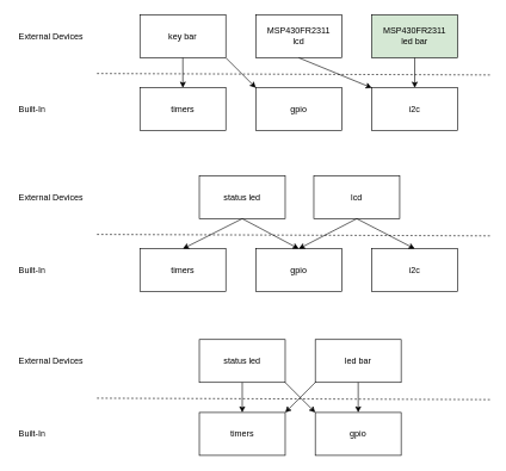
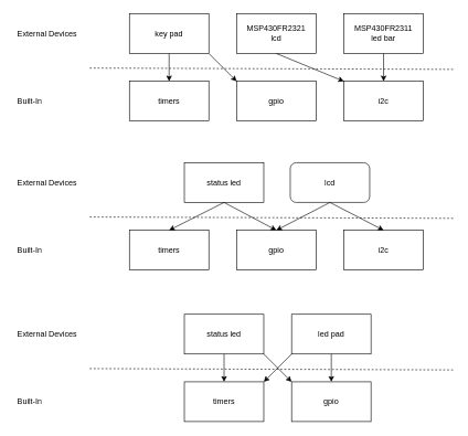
  <mxCell id="0" />
  <mxCell id="1" parent="0" />
- <mxCell id="2" value="MSP430FR2311&lt;div&gt;lcd&lt;/div&gt;" style="rounded=0;whiteSpace=wrap;html=1;" parent="1" vertex="1"><mxGeometry x="357" y="20" width="120" height="60" as="geometry" /></mxCell>
- <mxCell id="3" value="MSP430FR2311&lt;div&gt;led bar&lt;/div&gt;" style="rounded=0;whiteSpace=wrap;html=1;fillColor=#d5e8d4;" parent="1" vertex="1"><mxGeometry x="519" y="20" width="120" height="60" as="geometry" /></mxCell>
+ <mxCell id="2" value="MSP430FR2321&lt;div&gt;lcd&lt;/div&gt;" style="rounded=0;whiteSpace=wrap;html=1;" parent="1" vertex="1"><mxGeometry x="357" y="20" width="120" height="60" as="geometry" /></mxCell>
+ <mxCell id="3" value="MSP430FR2311&lt;div&gt;led bar&lt;/div&gt;" style="rounded=0;whiteSpace=wrap;html=1;" parent="1" vertex="1"><mxGeometry x="519" y="20" width="120" height="60" as="geometry" /></mxCell>
  <mxCell id="4" value="timers" style="rounded=0;whiteSpace=wrap;html=1;" parent="1" vertex="1"><mxGeometry x="195" y="122" width="120" height="60" as="geometry" /></mxCell>
  <mxCell id="5" value="gpio" style="rounded=0;whiteSpace=wrap;html=1;" parent="1" vertex="1"><mxGeometry x="357" y="122" width="120" height="60" as="geometry" /></mxCell>
  <mxCell id="6" value="" style="endArrow=none;dashed=1;html=1;rounded=0;" parent="1" edge="1"><mxGeometry width="50" height="50" relative="1" as="geometry"><mxPoint x="135" y="102" as="sourcePoint" /><mxPoint x="685" y="104" as="targetPoint" /></mxGeometry></mxCell>
  <mxCell id="7" value="External Devices" style="text;strokeColor=none;fillColor=none;align=left;verticalAlign=middle;spacingLeft=4;spacingRight=4;overflow=hidden;points=[[0,0.5],[1,0.5]];portConstraint=eastwest;rotatable=0;whiteSpace=wrap;html=1;" parent="1" vertex="1"><mxGeometry x="20" y="35" width="107" height="30" as="geometry" /></mxCell>
  <mxCell id="8" value="Built-In" style="text;strokeColor=none;fillColor=none;align=left;verticalAlign=middle;spacingLeft=4;spacingRight=4;overflow=hidden;points=[[0,0.5],[1,0.5]];portConstraint=eastwest;rotatable=0;whiteSpace=wrap;html=1;" parent="1" vertex="1"><mxGeometry x="20" y="137" width="107" height="30" as="geometry" /></mxCell>
  <mxCell id="9" value="i2c" style="rounded=0;whiteSpace=wrap;html=1;" parent="1" vertex="1"><mxGeometry x="519" y="122" width="120" height="60" as="geometry" /></mxCell>
  <mxCell id="10" value="" style="endArrow=classic;html=1;rounded=0;exitX=0.5;exitY=1;exitDx=0;exitDy=0;entryX=0.5;entryY=0;entryDx=0;entryDy=0;" parent="1" source="3" target="9" edge="1"><mxGeometry width="50" height="50" relative="1" as="geometry"><mxPoint x="350" y="90" as="sourcePoint" /><mxPoint x="427" y="132" as="targetPoint" /></mxGeometry></mxCell>
  <mxCell id="11" value="" style="endArrow=classic;html=1;rounded=0;exitX=0.5;exitY=1;exitDx=0;exitDy=0;entryX=0;entryY=0;entryDx=0;entryDy=0;" parent="1" source="2" target="9" edge="1"><mxGeometry width="50" height="50" relative="1" as="geometry"><mxPoint x="360" y="100" as="sourcePoint" /><mxPoint x="437" y="142" as="targetPoint" /></mxGeometry></mxCell>
- <mxCell id="12" value="key bar" style="rounded=0;whiteSpace=wrap;html=1;" parent="1" vertex="1"><mxGeometry x="195" y="20" width="120" height="60" as="geometry" /></mxCell>
+ <mxCell id="12" value="key pad" style="rounded=0;whiteSpace=wrap;html=1;" parent="1" vertex="1"><mxGeometry x="195" y="20" width="120" height="60" as="geometry" /></mxCell>
  <mxCell id="13" value="" style="endArrow=classic;html=1;rounded=0;exitX=1;exitY=1;exitDx=0;exitDy=0;entryX=0;entryY=0;entryDx=0;entryDy=0;" parent="1" source="12" target="5" edge="1"><mxGeometry width="50" height="50" relative="1" as="geometry"><mxPoint x="290" y="73" as="sourcePoint" /><mxPoint x="340" y="23" as="targetPoint" /></mxGeometry></mxCell>
  <mxCell id="14" value="" style="endArrow=classic;html=1;rounded=0;exitX=0.5;exitY=1;exitDx=0;exitDy=0;entryX=0.5;entryY=0;entryDx=0;entryDy=0;" parent="1" source="12" target="4" edge="1"><mxGeometry width="50" height="50" relative="1" as="geometry"><mxPoint x="325" y="90" as="sourcePoint" /><mxPoint x="367" y="132" as="targetPoint" /></mxGeometry></mxCell>
- <mxCell id="15" value="lcd" style="rounded=0;whiteSpace=wrap;html=1;" parent="1" vertex="1"><mxGeometry x="438" y="245" width="120" height="60" as="geometry" /></mxCell>
+ <mxCell id="15" value="lcd" style="whiteSpace=wrap;html=1;rounded=1;" parent="1" vertex="1"><mxGeometry x="438" y="245" width="120" height="60" as="geometry" /></mxCell>
  <mxCell id="16" value="timers" style="rounded=0;whiteSpace=wrap;html=1;" parent="1" vertex="1"><mxGeometry x="195" y="347" width="120" height="60" as="geometry" /></mxCell>
  <mxCell id="17" value="gpio" style="rounded=0;whiteSpace=wrap;html=1;" parent="1" vertex="1"><mxGeometry x="357" y="347" width="120" height="60" as="geometry" /></mxCell>
  <mxCell id="18" value="" style="endArrow=none;dashed=1;html=1;rounded=0;" parent="1" edge="1"><mxGeometry width="50" height="50" relative="1" as="geometry"><mxPoint x="135" y="327" as="sourcePoint" /><mxPoint x="685" y="329" as="targetPoint" /></mxGeometry></mxCell>
  <mxCell id="19" value="External Devices" style="text;strokeColor=none;fillColor=none;align=left;verticalAlign=middle;spacingLeft=4;spacingRight=4;overflow=hidden;points=[[0,0.5],[1,0.5]];portConstraint=eastwest;rotatable=0;whiteSpace=wrap;html=1;" parent="1" vertex="1"><mxGeometry x="20" y="260" width="107" height="30" as="geometry" /></mxCell>
  <mxCell id="20" value="Built-In" style="text;strokeColor=none;fillColor=none;align=left;verticalAlign=middle;spacingLeft=4;spacingRight=4;overflow=hidden;points=[[0,0.5],[1,0.5]];portConstraint=eastwest;rotatable=0;whiteSpace=wrap;html=1;" parent="1" vertex="1"><mxGeometry x="20" y="362" width="107" height="30" as="geometry" /></mxCell>
  <mxCell id="21" value="i2c" style="rounded=0;whiteSpace=wrap;html=1;" parent="1" vertex="1"><mxGeometry x="519" y="347" width="120" height="60" as="geometry" /></mxCell>
  <mxCell id="22" value="" style="endArrow=classic;html=1;rounded=0;exitX=0.5;exitY=1;exitDx=0;exitDy=0;entryX=0.5;entryY=0;entryDx=0;entryDy=0;" parent="1" source="15" target="21" edge="1"><mxGeometry width="50" height="50" relative="1" as="geometry"><mxPoint x="350" y="315" as="sourcePoint" /><mxPoint x="427" y="357" as="targetPoint" /></mxGeometry></mxCell>
  <mxCell id="23" value="status led" style="rounded=0;whiteSpace=wrap;html=1;" parent="1" vertex="1"><mxGeometry x="278" y="245" width="120" height="60" as="geometry" /></mxCell>
  <mxCell id="24" value="" style="endArrow=classic;html=1;rounded=0;exitX=0.5;exitY=1;exitDx=0;exitDy=0;entryX=0.5;entryY=0;entryDx=0;entryDy=0;" parent="1" source="23" target="17" edge="1"><mxGeometry width="50" height="50" relative="1" as="geometry"><mxPoint x="290" y="298" as="sourcePoint" /><mxPoint x="340" y="248" as="targetPoint" /></mxGeometry></mxCell>
  <mxCell id="25" value="" style="endArrow=classic;html=1;rounded=0;exitX=0.5;exitY=1;exitDx=0;exitDy=0;entryX=0.5;entryY=0;entryDx=0;entryDy=0;" parent="1" source="23" target="16" edge="1"><mxGeometry width="50" height="50" relative="1" as="geometry"><mxPoint x="351" y="315" as="sourcePoint" /><mxPoint x="367" y="357" as="targetPoint" /></mxGeometry></mxCell>
  <mxCell id="26" value="" style="endArrow=classic;html=1;rounded=0;exitX=0.5;exitY=1;exitDx=0;exitDy=0;entryX=0.5;entryY=0;entryDx=0;entryDy=0;" parent="1" source="15" target="17" edge="1"><mxGeometry width="50" height="50" relative="1" as="geometry"><mxPoint x="504" y="315" as="sourcePoint" /><mxPoint x="589" y="357" as="targetPoint" /></mxGeometry></mxCell>
- <mxCell id="27" value="led bar" style="rounded=0;whiteSpace=wrap;html=1;" parent="1" vertex="1"><mxGeometry x="440" y="474" width="120" height="60" as="geometry" /></mxCell>
+ <mxCell id="27" value="led pad" style="rounded=0;whiteSpace=wrap;html=1;" parent="1" vertex="1"><mxGeometry x="440" y="474" width="120" height="60" as="geometry" /></mxCell>
  <mxCell id="28" value="timers" style="rounded=0;whiteSpace=wrap;html=1;" parent="1" vertex="1"><mxGeometry x="278" y="576" width="120" height="60" as="geometry" /></mxCell>
  <mxCell id="29" value="gpio" style="rounded=0;whiteSpace=wrap;html=1;" parent="1" vertex="1"><mxGeometry x="440" y="576" width="120" height="60" as="geometry" /></mxCell>
  <mxCell id="30" value="" style="endArrow=none;dashed=1;html=1;rounded=0;" parent="1" edge="1"><mxGeometry width="50" height="50" relative="1" as="geometry"><mxPoint x="135" y="556" as="sourcePoint" /><mxPoint x="685" y="558" as="targetPoint" /></mxGeometry></mxCell>
  <mxCell id="31" value="External Devices" style="text;strokeColor=none;fillColor=none;align=left;verticalAlign=middle;spacingLeft=4;spacingRight=4;overflow=hidden;points=[[0,0.5],[1,0.5]];portConstraint=eastwest;rotatable=0;whiteSpace=wrap;html=1;" parent="1" vertex="1"><mxGeometry x="20" y="489" width="107" height="30" as="geometry" /></mxCell>
  <mxCell id="32" value="Built-In" style="text;strokeColor=none;fillColor=none;align=left;verticalAlign=middle;spacingLeft=4;spacingRight=4;overflow=hidden;points=[[0,0.5],[1,0.5]];portConstraint=eastwest;rotatable=0;whiteSpace=wrap;html=1;" parent="1" vertex="1"><mxGeometry x="20" y="591" width="107" height="30" as="geometry" /></mxCell>
  <mxCell id="33" value="status led" style="rounded=0;whiteSpace=wrap;html=1;" parent="1" vertex="1"><mxGeometry x="278" y="474" width="120" height="60" as="geometry" /></mxCell>
  <mxCell id="34" value="" style="endArrow=classic;html=1;rounded=0;exitX=1;exitY=1;exitDx=0;exitDy=0;entryX=0;entryY=0;entryDx=0;entryDy=0;" parent="1" source="33" target="29" edge="1"><mxGeometry width="50" height="50" relative="1" as="geometry"><mxPoint x="290" y="527" as="sourcePoint" /><mxPoint x="340" y="477" as="targetPoint" /></mxGeometry></mxCell>
  <mxCell id="35" value="" style="endArrow=classic;html=1;rounded=0;exitX=0.5;exitY=1;exitDx=0;exitDy=0;entryX=0.5;entryY=0;entryDx=0;entryDy=0;" parent="1" source="33" target="28" edge="1"><mxGeometry width="50" height="50" relative="1" as="geometry"><mxPoint x="351" y="544" as="sourcePoint" /><mxPoint x="367" y="586" as="targetPoint" /></mxGeometry></mxCell>
  <mxCell id="36" value="" style="endArrow=classic;html=1;rounded=0;exitX=0.5;exitY=1;exitDx=0;exitDy=0;entryX=0.5;entryY=0;entryDx=0;entryDy=0;" parent="1" source="27" target="29" edge="1"><mxGeometry width="50" height="50" relative="1" as="geometry"><mxPoint x="504" y="544" as="sourcePoint" /><mxPoint x="589" y="586" as="targetPoint" /></mxGeometry></mxCell>
  <mxCell id="37" value="" style="endArrow=classic;html=1;rounded=0;exitX=0;exitY=1;exitDx=0;exitDy=0;entryX=1;entryY=0;entryDx=0;entryDy=0;" parent="1" source="27" target="28" edge="1"><mxGeometry width="50" height="50" relative="1" as="geometry"><mxPoint x="408" y="544" as="sourcePoint" /><mxPoint x="450" y="586" as="targetPoint" /></mxGeometry></mxCell>
